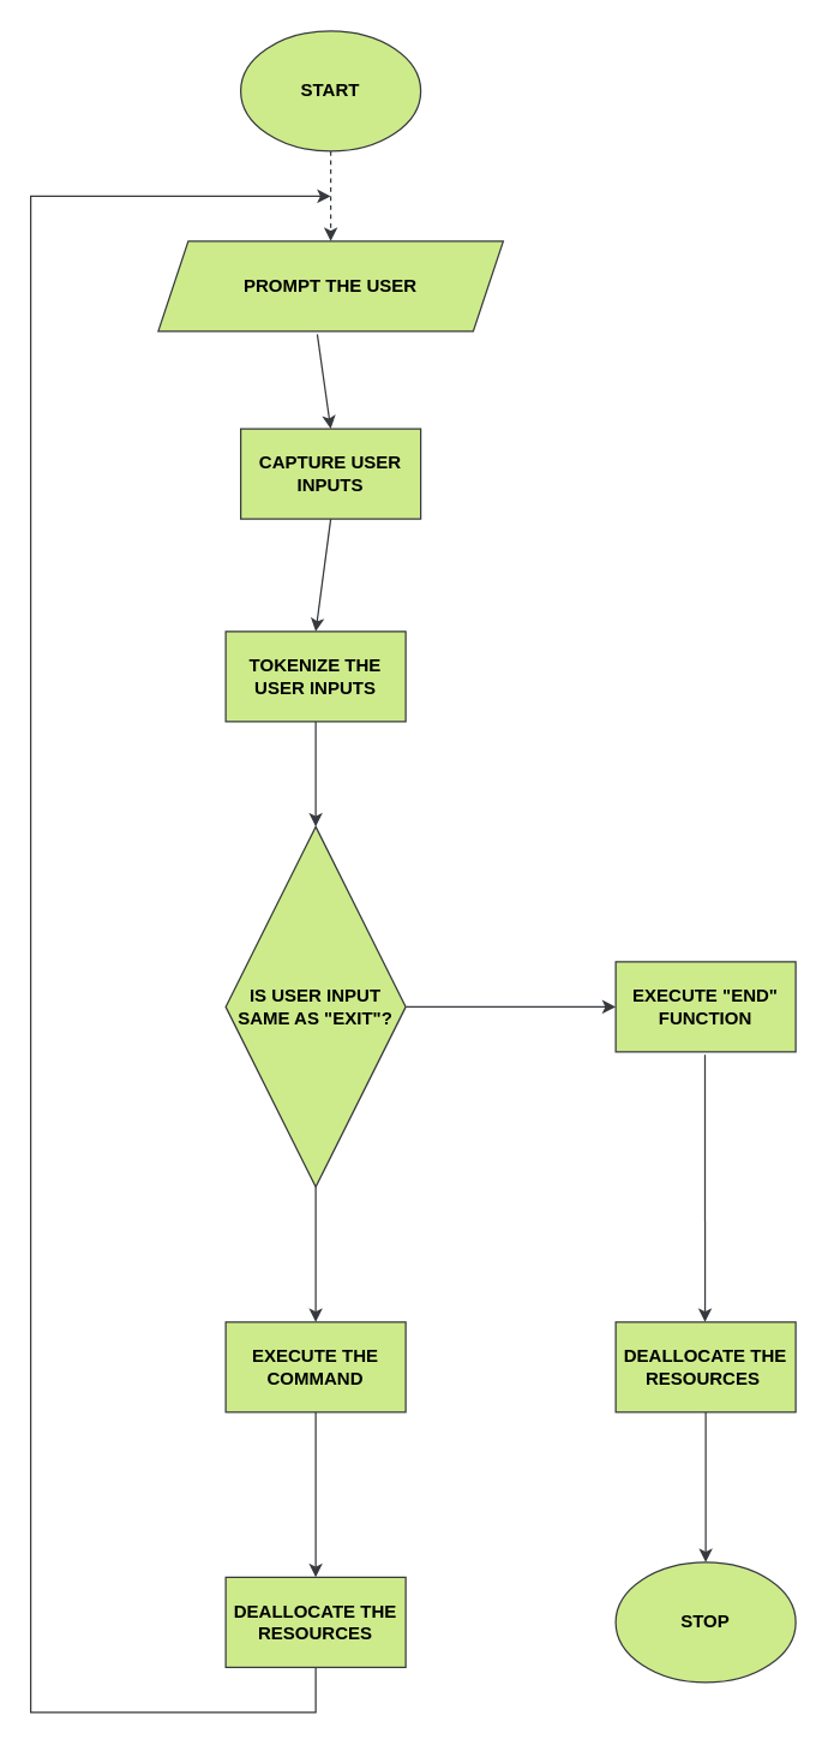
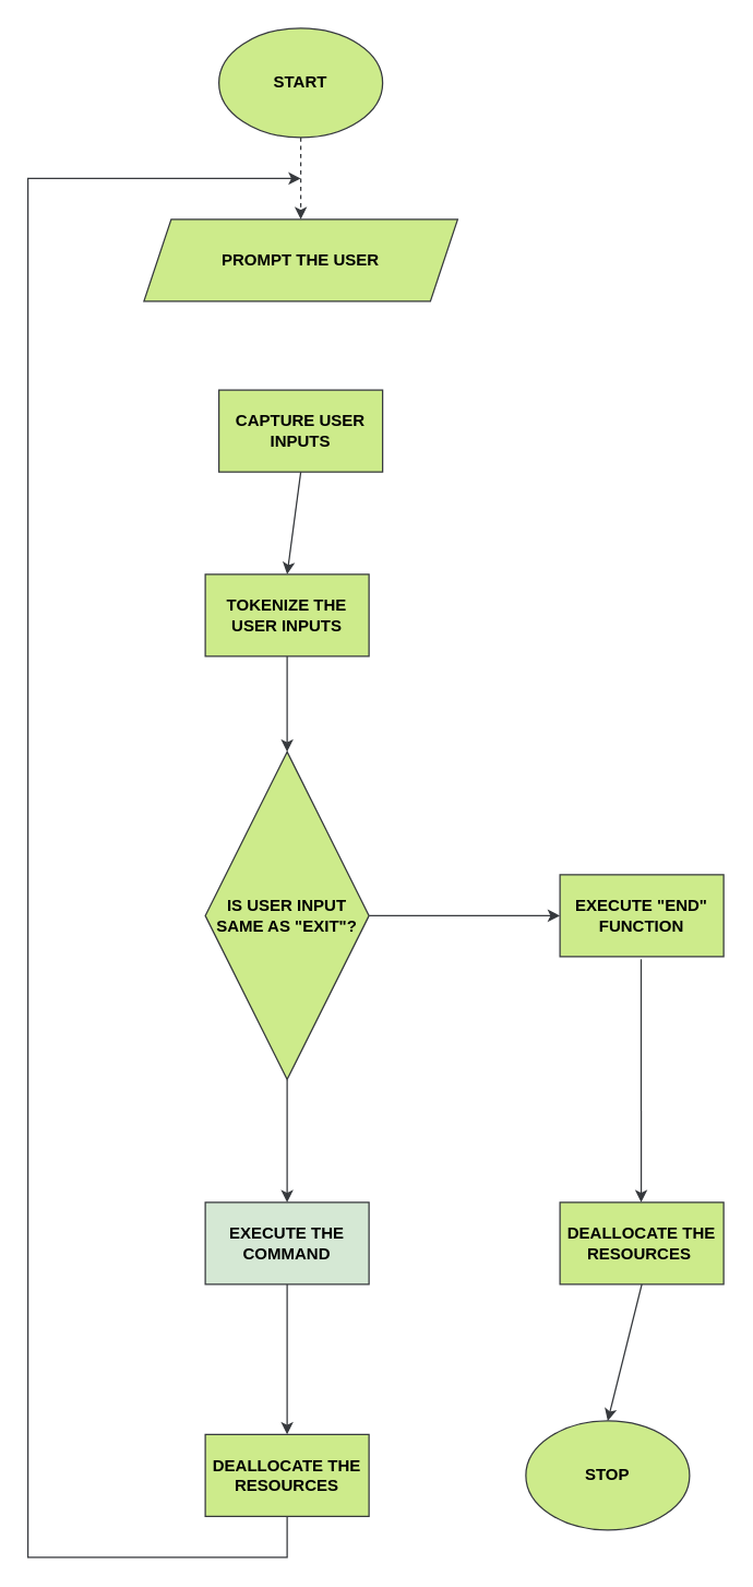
  <mxCell id="0" />
  <mxCell id="1" parent="0" />
  <mxCell id="2" value="START" style="ellipse;whiteSpace=wrap;html=1;fillColor=#cdeb8b;strokeColor=#36393d;fontStyle=1;labelBackgroundColor=none;labelBorderColor=none;" vertex="1" parent="1"><mxGeometry x="160" y="20" width="120" height="80" as="geometry" /></mxCell>
  <mxCell id="3" value="PROMPT THE USER" style="shape=parallelogram;perimeter=parallelogramPerimeter;whiteSpace=wrap;html=1;fixedSize=1;fillColor=#cdeb8b;strokeColor=#36393d;fontStyle=1;labelBackgroundColor=none;labelBorderColor=none;" vertex="1" parent="1"><mxGeometry x="105" y="160" width="230" height="60" as="geometry" /></mxCell>
  <mxCell id="4" value="CAPTURE USER INPUTS" style="rounded=0;whiteSpace=wrap;html=1;fillColor=#cdeb8b;strokeColor=#36393d;fontStyle=1;labelBackgroundColor=none;labelBorderColor=none;" vertex="1" parent="1"><mxGeometry x="160" y="285" width="120" height="60" as="geometry" /></mxCell>
  <mxCell id="5" value="TOKENIZE THE USER INPUTS" style="rounded=0;whiteSpace=wrap;html=1;fillColor=#cdeb8b;strokeColor=#36393d;fontStyle=1;labelBackgroundColor=none;labelBorderColor=none;" vertex="1" parent="1"><mxGeometry x="150" y="420" width="120" height="60" as="geometry" /></mxCell>
  <mxCell id="6" value="IS USER INPUT SAME AS &quot;EXIT&quot;?" style="rhombus;whiteSpace=wrap;html=1;fillColor=#cdeb8b;strokeColor=#36393d;fontStyle=1;labelBackgroundColor=none;labelBorderColor=none;" vertex="1" parent="1"><mxGeometry x="150" y="550" width="120" height="240" as="geometry" /></mxCell>
- <mxCell id="7" value="EXECUTE THE COMMAND" style="rounded=0;whiteSpace=wrap;html=1;fillColor=#cdeb8b;strokeColor=#36393d;fontStyle=1;labelBackgroundColor=none;labelBorderColor=none;" vertex="1" parent="1"><mxGeometry x="150" y="880" width="120" height="60" as="geometry" /></mxCell>
+ <mxCell id="7" value="EXECUTE THE COMMAND" style="rounded=0;whiteSpace=wrap;html=1;fillColor=#d5e8d4;strokeColor=#36393d;fontStyle=1;labelBackgroundColor=none;labelBorderColor=none;" vertex="1" parent="1"><mxGeometry x="150" y="880" width="120" height="60" as="geometry" /></mxCell>
  <mxCell id="8" value="DEALLOCATE THE RESOURCES" style="rounded=0;whiteSpace=wrap;html=1;fillColor=#cdeb8b;strokeColor=#36393d;fontStyle=1;labelBackgroundColor=none;labelBorderColor=none;" vertex="1" parent="1"><mxGeometry x="150" y="1050" width="120" height="60" as="geometry" /></mxCell>
  <mxCell id="9" value="EXECUTE &quot;END&quot; FUNCTION" style="rounded=0;whiteSpace=wrap;html=1;fillColor=#cdeb8b;strokeColor=#36393d;fontStyle=1;labelBackgroundColor=none;labelBorderColor=none;" vertex="1" parent="1"><mxGeometry x="410" y="640" width="120" height="60" as="geometry" /></mxCell>
  <mxCell id="10" value="DEALLOCATE THE RESOURCES&amp;nbsp;" style="rounded=0;whiteSpace=wrap;html=1;fillColor=#cdeb8b;strokeColor=#36393d;fontStyle=1;labelBackgroundColor=none;labelBorderColor=none;" vertex="1" parent="1"><mxGeometry x="410" y="880" width="120" height="60" as="geometry" /></mxCell>
- <mxCell id="11" value="STOP" style="ellipse;whiteSpace=wrap;html=1;fillColor=#cdeb8b;strokeColor=#36393d;fontStyle=1;labelBackgroundColor=none;labelBorderColor=none;" vertex="1" parent="1"><mxGeometry x="410" y="1040" width="120" height="80" as="geometry" /></mxCell>
+ <mxCell id="11" value="STOP" style="ellipse;whiteSpace=wrap;html=1;fillColor=#cdeb8b;strokeColor=#36393d;fontStyle=1;labelBackgroundColor=none;labelBorderColor=none;" vertex="1" parent="1"><mxGeometry x="385" y="1040" width="120" height="80" as="geometry" /></mxCell>
  <mxCell id="12" value="" style="endArrow=classic;html=1;rounded=0;exitX=0.5;exitY=1;exitDx=0;exitDy=0;entryX=0.417;entryY=-0.033;entryDx=0;entryDy=0;entryPerimeter=0;fillColor=#cdeb8b;strokeColor=#36393d;fontStyle=1;labelBackgroundColor=none;labelBorderColor=none;" edge="1" parent="1"><mxGeometry width="50" height="50" relative="1" as="geometry"><mxPoint x="469.5" y="701.98" as="sourcePoint" /><mxPoint x="469.54" y="880" as="targetPoint" /></mxGeometry></mxCell>
  <mxCell id="13" value="" style="endArrow=classic;html=1;rounded=0;exitX=0.5;exitY=1;exitDx=0;exitDy=0;entryX=0.5;entryY=0;entryDx=0;entryDy=0;fillColor=#cdeb8b;strokeColor=#36393d;fontStyle=1;labelBackgroundColor=none;labelBorderColor=none;" edge="1" parent="1" source="10" target="11"><mxGeometry width="50" height="50" relative="1" as="geometry"><mxPoint x="350" y="1040" as="sourcePoint" /><mxPoint x="400" y="990" as="targetPoint" /></mxGeometry></mxCell>
  <mxCell id="14" value="" style="endArrow=classic;html=1;rounded=0;exitX=0.5;exitY=1;exitDx=0;exitDy=0;entryX=0.5;entryY=0;entryDx=0;entryDy=0;fillColor=#cdeb8b;strokeColor=#36393d;fontStyle=1;labelBackgroundColor=none;labelBorderColor=none;" edge="1" parent="1" source="7" target="8"><mxGeometry width="50" height="50" relative="1" as="geometry"><mxPoint x="350" y="1040" as="sourcePoint" /><mxPoint x="400" y="990" as="targetPoint" /></mxGeometry></mxCell>
  <mxCell id="15" value="" style="endArrow=classic;html=1;rounded=0;exitX=0.5;exitY=1;exitDx=0;exitDy=0;entryX=0.5;entryY=0;entryDx=0;entryDy=0;fillColor=#cdeb8b;strokeColor=#36393d;fontStyle=1;labelBackgroundColor=none;labelBorderColor=none;" edge="1" parent="1" source="6" target="7"><mxGeometry width="50" height="50" relative="1" as="geometry"><mxPoint x="350" y="910" as="sourcePoint" /><mxPoint x="400" y="860" as="targetPoint" /></mxGeometry></mxCell>
  <mxCell id="16" value="" style="endArrow=classic;html=1;rounded=0;exitX=1;exitY=0.5;exitDx=0;exitDy=0;entryX=0;entryY=0.5;entryDx=0;entryDy=0;fillColor=#cdeb8b;strokeColor=#36393d;fontStyle=1;labelBackgroundColor=none;labelBorderColor=none;" edge="1" parent="1" source="6" target="9"><mxGeometry width="50" height="50" relative="1" as="geometry"><mxPoint x="350" y="640" as="sourcePoint" /><mxPoint x="400" y="590" as="targetPoint" /></mxGeometry></mxCell>
  <mxCell id="17" value="" style="endArrow=classic;html=1;rounded=0;exitX=0.5;exitY=1;exitDx=0;exitDy=0;fillColor=#cdeb8b;strokeColor=#36393d;fontStyle=1;labelBackgroundColor=none;labelBorderColor=none;" edge="1" parent="1" source="5" target="6"><mxGeometry width="50" height="50" relative="1" as="geometry"><mxPoint x="350" y="640" as="sourcePoint" /><mxPoint x="400" y="590" as="targetPoint" /></mxGeometry></mxCell>
  <mxCell id="18" value="" style="endArrow=classic;html=1;rounded=0;exitX=0.5;exitY=1;exitDx=0;exitDy=0;entryX=0.5;entryY=0;entryDx=0;entryDy=0;fillColor=#cdeb8b;strokeColor=#36393d;fontStyle=1;labelBackgroundColor=none;labelBorderColor=none;" edge="1" parent="1" source="4" target="5"><mxGeometry width="50" height="50" relative="1" as="geometry"><mxPoint x="350" y="460" as="sourcePoint" /><mxPoint x="400" y="410" as="targetPoint" /></mxGeometry></mxCell>
- <mxCell id="19" value="" style="endArrow=classic;html=1;rounded=0;exitX=0.461;exitY=1.033;exitDx=0;exitDy=0;entryX=0.5;entryY=0;entryDx=0;entryDy=0;exitPerimeter=0;fillColor=#cdeb8b;strokeColor=#36393d;fontStyle=1;labelBackgroundColor=none;labelBorderColor=none;" edge="1" parent="1" source="3" target="4"><mxGeometry width="50" height="50" relative="1" as="geometry"><mxPoint x="350" y="280" as="sourcePoint" /><mxPoint x="220" y="290" as="targetPoint" /><Array as="points" /></mxGeometry></mxCell>
  <mxCell id="20" value="" style="endArrow=classic;html=1;rounded=0;exitX=0.5;exitY=1;exitDx=0;exitDy=0;fillColor=#cdeb8b;strokeColor=#36393d;fontStyle=1;labelBackgroundColor=none;labelBorderColor=none;dashed=1;" edge="1" parent="1" source="2" target="3"><mxGeometry width="50" height="50" relative="1" as="geometry"><mxPoint x="350" y="280" as="sourcePoint" /><mxPoint x="400" y="230" as="targetPoint" /></mxGeometry></mxCell>
  <mxCell id="21" value="" style="endArrow=classic;html=1;rounded=0;exitX=0.5;exitY=1;exitDx=0;exitDy=0;fillColor=#cdeb8b;strokeColor=#36393d;" edge="1" parent="1" source="8"><mxGeometry width="50" height="50" relative="1" as="geometry"><mxPoint x="220" y="1130" as="sourcePoint" /><mxPoint x="220" y="130" as="targetPoint" /><Array as="points"><mxPoint x="210" y="1140" /><mxPoint x="20" y="1140" /><mxPoint x="20" y="1020" /><mxPoint x="20" y="130" /></Array></mxGeometry></mxCell>
